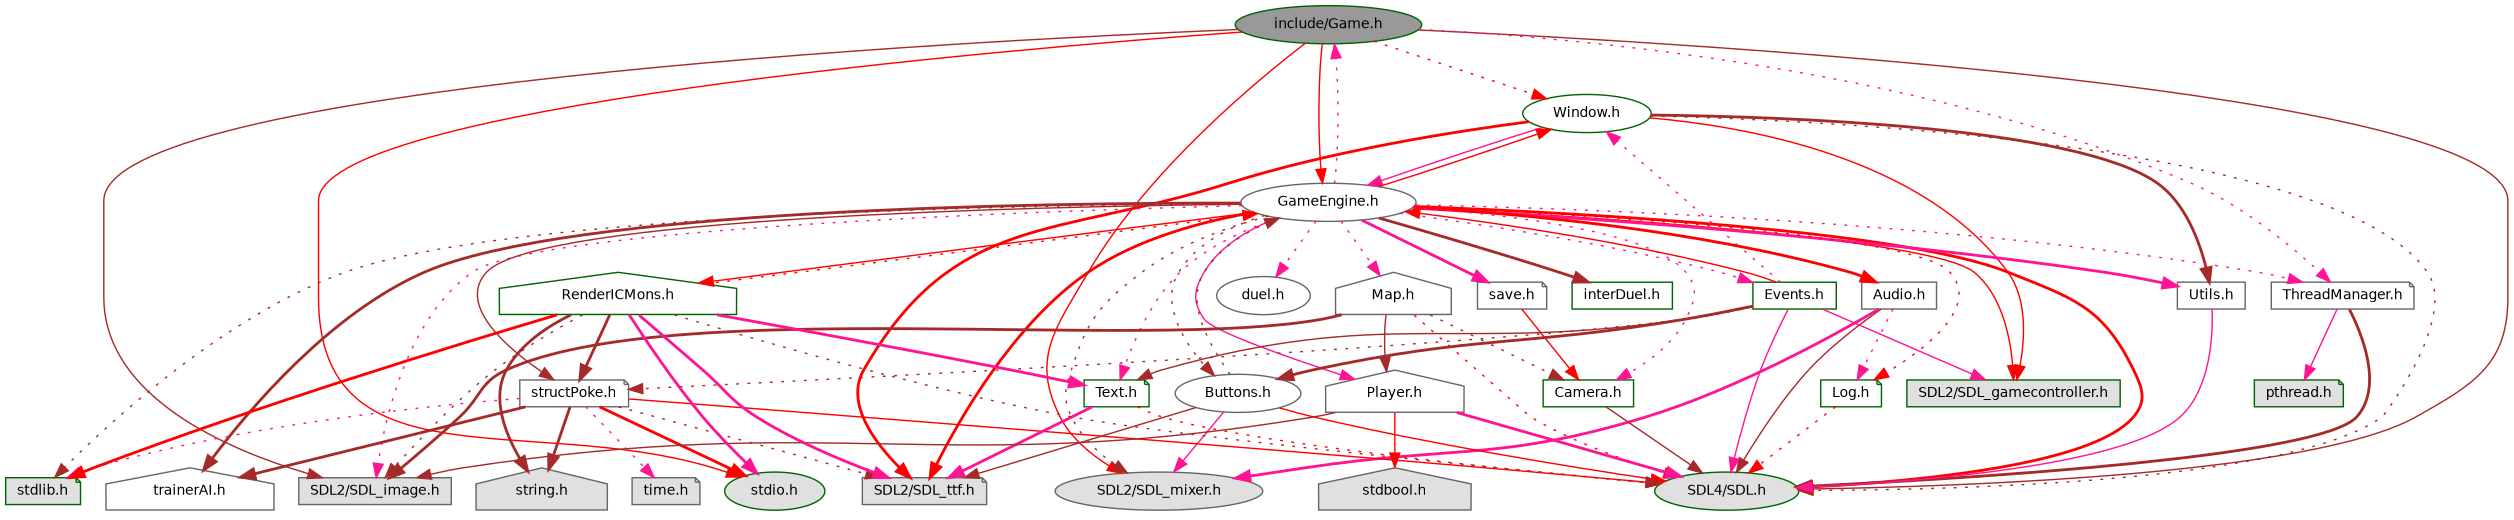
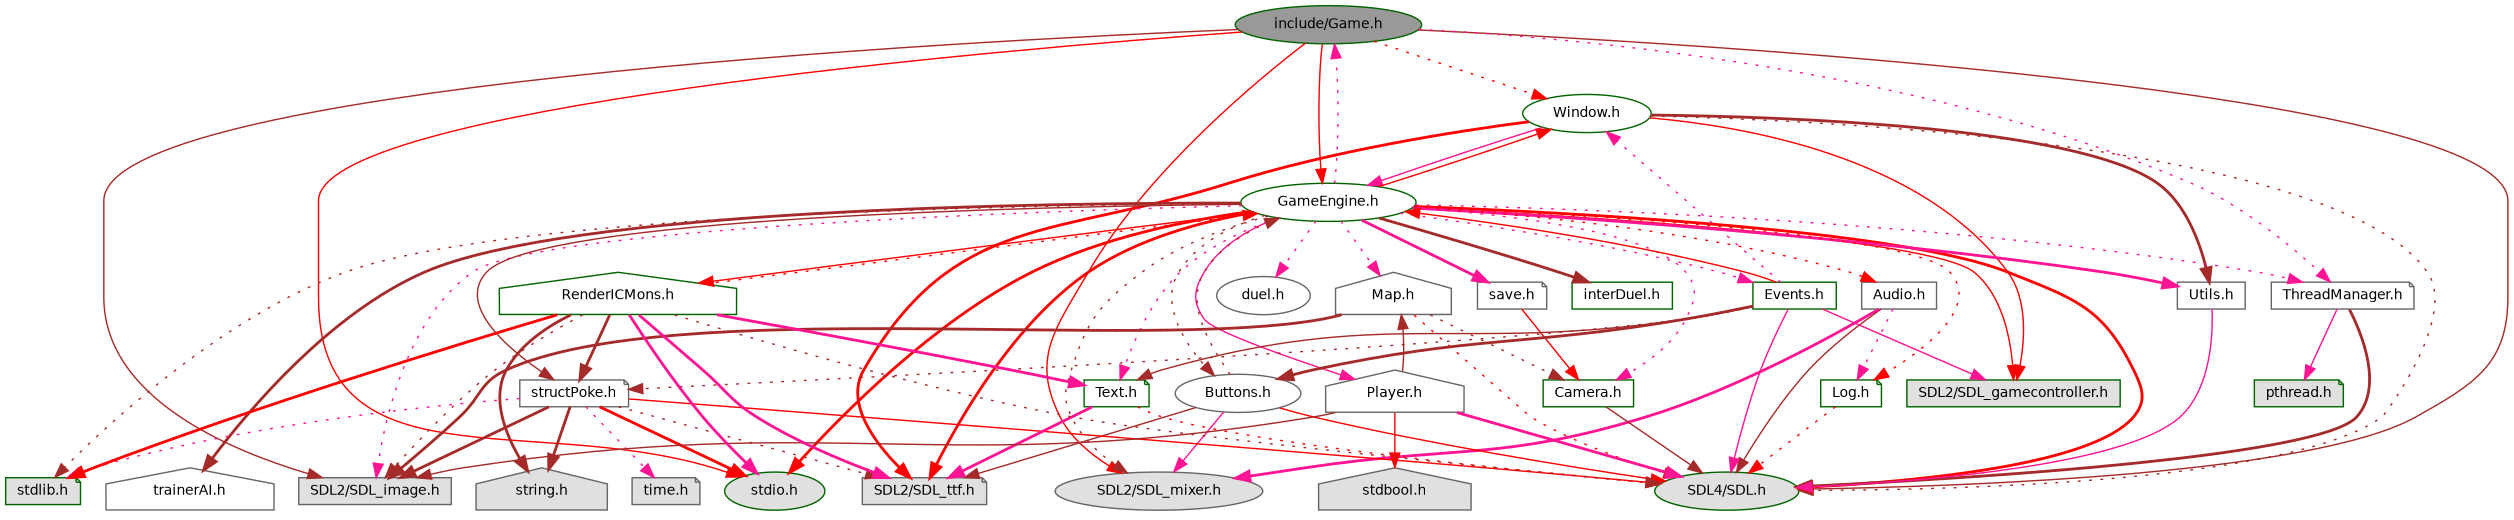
  digraph {
    node [color=gray40 fillcolor=white fontname=Helvetica fontsize=10 shape=note style=filled]
    edge [color=brown fontname=Helvetica fontsize=10 labelfontname=Helvetica labelfontsize=10 style=dotted]
    n1 [color=darkgreen fillcolor=grey60 fontcolor=black height=0.2 label="include/Game.h" shape=ellipse width=0.4]
    n2 [color=darkgreen fillcolor="#E0E0E0" height=0.2 label="SDL4/SDL.h" shape=ellipse width=0.4]
    n3 [fillcolor="#E0E0E0" height=0.2 label="SDL2/SDL_mixer.h" shape=ellipse width=0.4]
    n4 [fillcolor="#E0E0E0" height=0.2 label="SDL2/SDL_image.h" shape=box width=0.4]
    n5 [color=darkgreen fillcolor="#E0E0E0" height=0.2 label="stdio.h" shape=ellipse width=0.4]
    n6 [color=darkgreen height=0.2 label="Window.h" shape=ellipse width=0.4]
-   n7 [height=0.2 label="GameEngine.h" shape=ellipse width=0.4]
+   n7 [color=darkgreen height=0.2 label="GameEngine.h" shape=ellipse width=0.4]
    n8 [height=0.2 label="ThreadManager.h" width=0.4]
    n9 [fillcolor="#E0E0E0" height=0.2 label="SDL2/SDL_ttf.h" width=0.4]
    n10 [color=darkgreen fillcolor="#E0E0E0" height=0.2 label="SDL2/SDL_gamecontroller.h" shape=box width=0.4]
    n11 [height=0.2 label="Utils.h" shape=box width=0.4]
    n12 [color=darkgreen fillcolor="#E0E0E0" height=0.2 label="stdlib.h" width=0.4]
    n13 [color=darkgreen height=0.2 label="Log.h" width=0.4]
    n14 [height=0.2 label="Audio.h" shape=box width=0.4]
    n15 [height=0.2 label="Buttons.h" shape=ellipse width=0.4]
    n16 [height=0.2 label="structPoke.h" width=0.4]
    n17 [height=0.2 label="duel.h" shape=ellipse width=0.4]
    n18 [height=0.2 label="trainerAI.h" shape=house width=0.4]
    n19 [height=0.2 label="save.h" width=0.4]
    n20 [color=darkgreen height=0.2 label="interDuel.h" shape=box width=0.4]
    n21 [color=darkgreen height=0.2 label="Text.h" width=0.4]
    n22 [height=0.2 label="Map.h" shape=house width=0.4]
    n23 [color=darkgreen height=0.2 label="Camera.h" shape=box width=0.4]
    n24 [height=0.2 label="Player.h" shape=house width=0.4]
    n25 [color=darkgreen height=0.2 label="Events.h" shape=box width=0.4]
    n26 [color=darkgreen height=0.2 label="RenderICMons.h" shape=house width=0.4]
    n27 [color=darkgreen fillcolor="#E0E0E0" height=0.2 label="pthread.h" width=0.4]
    n28 [fillcolor="#E0E0E0" height=0.2 label="time.h" width=0.4]
    n29 [fillcolor="#E0E0E0" height=0.2 label="string.h" shape=house width=0.4]
    n30 [fillcolor="#E0E0E0" height=0.2 label="stdbool.h" shape=house width=0.4]
    n1 -> n2 [style=solid]
    n1 -> n3 [color=red style=solid]
    n1 -> n4 [style=solid]
    n1 -> n5 [color=red style=solid]
    n1 -> n6 [color=red]
    n1 -> n7 [color=red style=solid]
    n1 -> n8 [color=deeppink]
    n6 -> n2
    n6 -> n7 [color=deeppink style=solid]
    n6 -> n9 [color=red style=bold]
    n6 -> n10 [color=red style=solid]
    n6 -> n11 [style=bold]
    n7 -> n1 [color=deeppink]
    n7 -> n2 [color=red style=bold]
    n7 -> n3
    n7 -> n4 [color=deeppink]
+   n7 -> n5 [color=red style=bold]
    n7 -> n6 [color=red style=solid]
    n7 -> n8 [color=deeppink]
    n7 -> n9 [color=red style=bold]
    n7 -> n10 [color=red style=solid]
    n7 -> n11 [color=deeppink style=bold]
    n7 -> n12
    n7 -> n13 [color=red]
-   n7 -> n14 [color=red style=bold]
+   n7 -> n14 [color=red]
    n7 -> n15
    n7 -> n16 [style=solid]
    n7 -> n17 [color=deeppink]
    n7 -> n18 [style=bold]
    n7 -> n19 [color=deeppink style=bold]
    n7 -> n20 [style=bold]
    n7 -> n21 [color=deeppink]
    n7 -> n22 [color=deeppink]
    n7 -> n23 [color=deeppink]
    n7 -> n24 [color=deeppink style=solid]
    n7 -> n25 [color=deeppink]
    n7 -> n26 [color=red style=solid]
    n8 -> n2 [style=bold]
    n8 -> n27 [color=deeppink style=solid]
    n11 -> n2 [color=deeppink style=solid]
    n13 -> n2 [color=red]
    n14 -> n2 [style=solid]
    n14 -> n3 [color=deeppink style=bold]
    n14 -> n13 [color=deeppink]
    n15 -> n2 [color=red style=solid]
    n15 -> n3 [color=deeppink style=solid]
    n15 -> n7
    n15 -> n9 [style=solid]
    n16 -> n2 [color=red style=solid]
-   n16 -> n18 [style=bold]
+   n16 -> n4 [style=bold]
    n16 -> n5 [color=red style=bold]
    n16 -> n9
    n16 -> n12 [color=deeppink]
    n16 -> n28 [color=deeppink]
    n16 -> n29 [style=bold]
    n19 -> n23 [color=red style=solid]
    n21 -> n2 [color=red]
    n21 -> n9 [color=deeppink style=bold]
    n22 -> n2 [color=red]
    n22 -> n4 [style=bold]
    n22 -> n23
    n23 -> n2 [style=solid]
    n24 -> n2 [color=deeppink style=bold]
    n24 -> n4 [style=solid]
-   n22 -> n24 [style=solid]
+   n24 -> n22 [style=solid]
    n24 -> n30 [color=red style=solid]
    n25 -> n2 [color=deeppink style=solid]
    n25 -> n6 [color=deeppink]
    n25 -> n7 [color=red style=solid]
    n25 -> n10 [color=deeppink style=solid]
    n25 -> n15 [style=bold]
    n25 -> n16
    n25 -> n21 [style=solid]
    n26 -> n2
    n26 -> n4
    n26 -> n5 [color=deeppink style=bold]
    n26 -> n7 [color=red]
    n26 -> n9 [color=deeppink style=bold]
    n26 -> n12 [color=red style=bold]
    n26 -> n16 [style=bold]
    n26 -> n21 [color=deeppink style=bold]
    n26 -> n29 [style=bold]
  }
